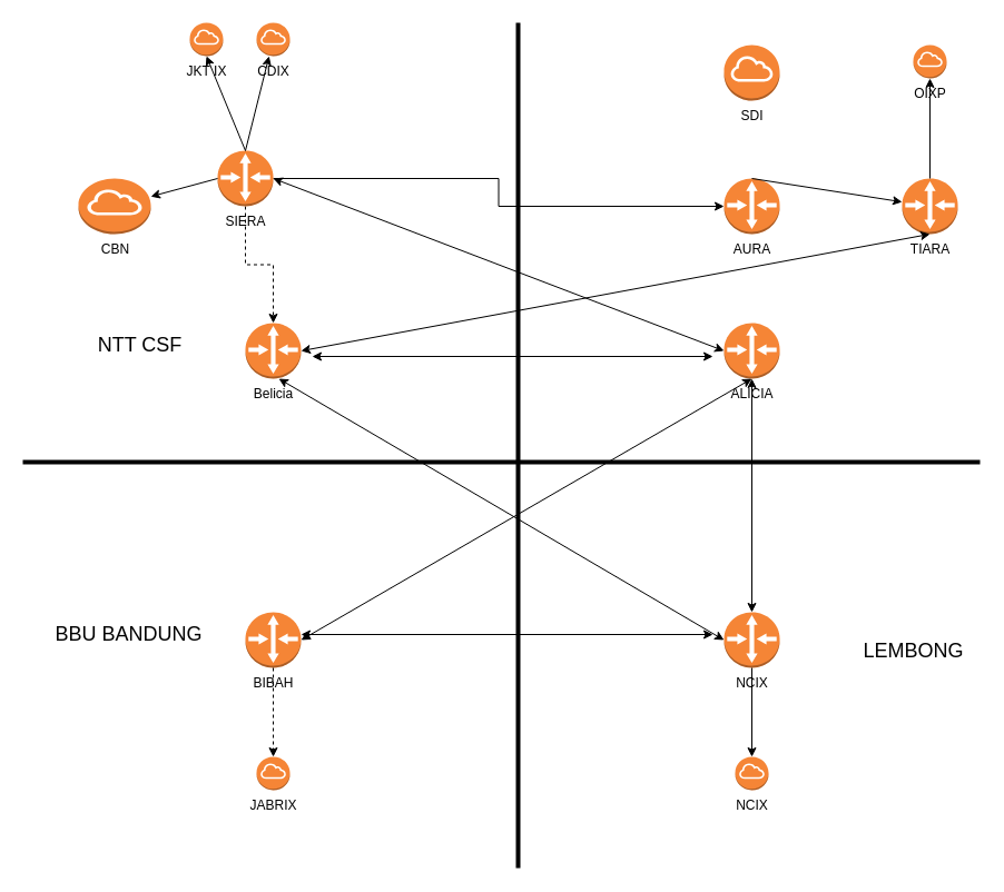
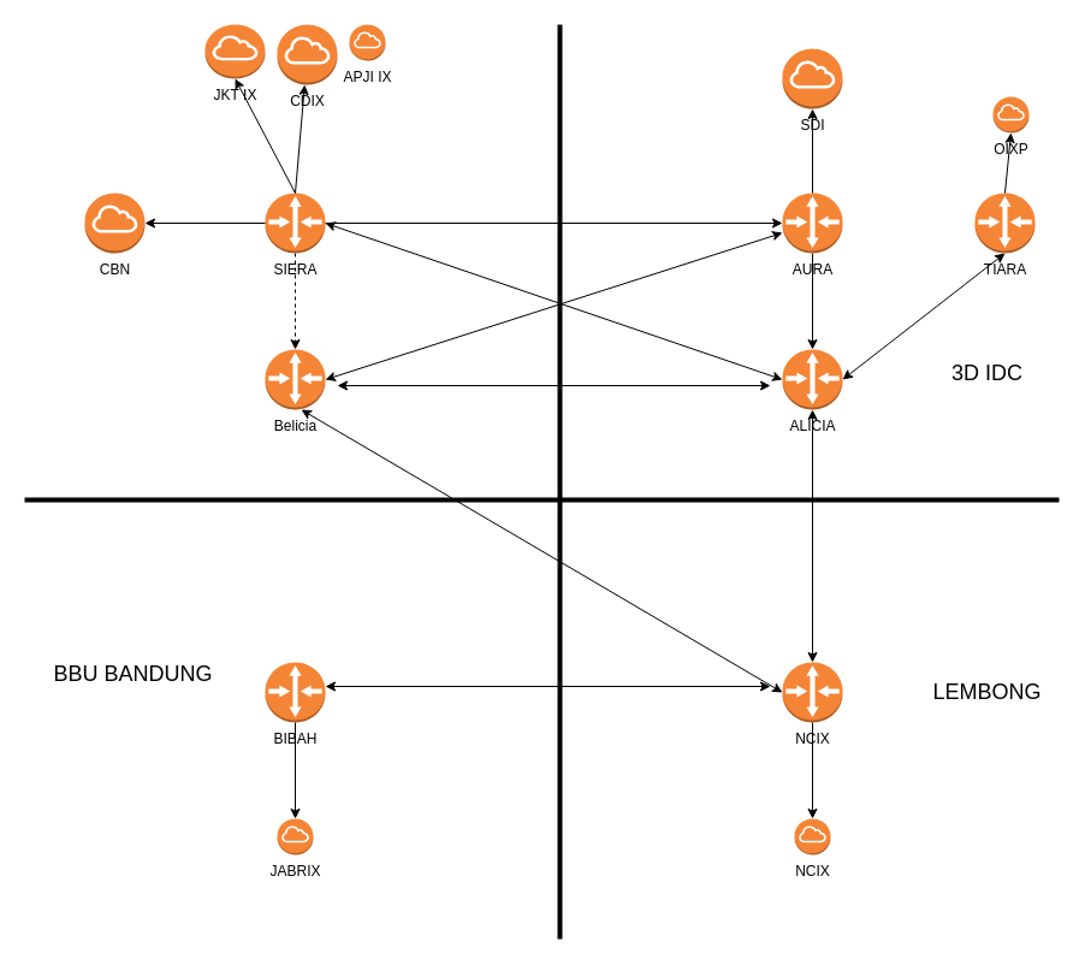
  <mxCell id="0" />
  <mxCell id="1" parent="0" />
  <mxCell id="2" value="" style="edgeStyle=orthogonalEdgeStyle;rounded=0;orthogonalLoop=1;jettySize=auto;html=1;dashed=1;" parent="1" source="4" target="6" edge="1"><mxGeometry relative="1" as="geometry" /></mxCell>
  <mxCell id="3" value="" style="edgeStyle=orthogonalEdgeStyle;rounded=0;orthogonalLoop=1;jettySize=auto;html=1;" parent="1" source="4" target="9" edge="1"><mxGeometry relative="1" as="geometry" /></mxCell>
- <mxCell id="4" value="SIERA" style="outlineConnect=0;dashed=0;verticalLabelPosition=bottom;verticalAlign=top;align=center;html=1;shape=mxgraph.aws3.router;fillColor=#F58536;gradientColor=none;" parent="1" vertex="1"><mxGeometry x="195" y="135" width="50" height="50" as="geometry" /></mxCell>
+ <mxCell id="4" value="SIERA" style="outlineConnect=0;dashed=0;verticalLabelPosition=bottom;verticalAlign=top;align=center;html=1;shape=mxgraph.aws3.router;fillColor=#F58536;gradientColor=none;" parent="1" vertex="1"><mxGeometry x="220" y="160" width="50" height="50" as="geometry" /></mxCell>
  <mxCell id="5" value="" style="line;strokeWidth=4;direction=south;html=1;perimeter=backbonePerimeter;points=[];outlineConnect=0;" parent="1" vertex="1"><mxGeometry x="460" y="20" width="10" height="760" as="geometry" /></mxCell>
  <mxCell id="6" value="Belicia" style="outlineConnect=0;dashed=0;verticalLabelPosition=bottom;verticalAlign=top;align=center;html=1;shape=mxgraph.aws3.router;fillColor=#F58536;gradientColor=none;" parent="1" vertex="1"><mxGeometry x="220" y="290" width="50" height="50" as="geometry" /></mxCell>
  <mxCell id="7" value="BIBAH" style="outlineConnect=0;dashed=0;verticalLabelPosition=bottom;verticalAlign=top;align=center;html=1;shape=mxgraph.aws3.router;fillColor=#F58536;gradientColor=none;" parent="1" vertex="1"><mxGeometry x="220" y="550" width="50" height="50" as="geometry" /></mxCell>
+ <mxCell id="8" value="" style="edgeStyle=orthogonalEdgeStyle;rounded=0;orthogonalLoop=1;jettySize=auto;html=1;" parent="1" source="9" target="10" edge="1"><mxGeometry relative="1" as="geometry" /></mxCell>
  <mxCell id="9" value="AURA" style="outlineConnect=0;dashed=0;verticalLabelPosition=bottom;verticalAlign=top;align=center;html=1;shape=mxgraph.aws3.router;fillColor=#F58536;gradientColor=none;" parent="1" vertex="1"><mxGeometry x="650" y="160" width="50" height="50" as="geometry" /></mxCell>
  <mxCell id="10" value="ALICIA" style="outlineConnect=0;dashed=0;verticalLabelPosition=bottom;verticalAlign=top;align=center;html=1;shape=mxgraph.aws3.router;fillColor=#F58536;gradientColor=none;" parent="1" vertex="1"><mxGeometry x="650" y="290" width="50" height="50" as="geometry" /></mxCell>
  <mxCell id="11" value="" style="line;strokeWidth=4;html=1;perimeter=backbonePerimeter;points=[];outlineConnect=0;" parent="1" vertex="1"><mxGeometry y="410" width="860" height="10" as="geometry" x="20" /></mxCell>
+ <mxCell id="12" value="" style="endArrow=classic;startArrow=classic;html=1;rounded=0;exitX=1;exitY=0.5;exitDx=0;exitDy=0;exitPerimeter=0;" parent="1" source="6" target="9" edge="1"><mxGeometry width="50" height="50" relative="1" as="geometry"><mxPoint x="370" y="330" as="sourcePoint" /><mxPoint x="420" y="280" as="targetPoint" /></mxGeometry></mxCell>
  <mxCell id="13" value="" style="endArrow=classic;startArrow=classic;html=1;rounded=0;exitX=1;exitY=0.5;exitDx=0;exitDy=0;exitPerimeter=0;entryX=0;entryY=0.5;entryDx=0;entryDy=0;entryPerimeter=0;" parent="1" source="4" target="10" edge="1"><mxGeometry width="50" height="50" relative="1" as="geometry"><mxPoint x="310" y="560" as="sourcePoint" /><mxPoint x="360" y="510" as="targetPoint" /></mxGeometry></mxCell>
  <mxCell id="14" value="" style="endArrow=classic;startArrow=classic;html=1;rounded=0;" parent="1" edge="1"><mxGeometry width="50" height="50" relative="1" as="geometry"><mxPoint x="280" y="320" as="sourcePoint" /><mxPoint x="640" y="320" as="targetPoint" /></mxGeometry></mxCell>
- <mxCell id="15" value="" style="endArrow=classic;startArrow=classic;html=1;rounded=0;exitX=1;exitY=0.5;exitDx=0;exitDy=0;exitPerimeter=0;entryX=0.5;entryY=1;entryDx=0;entryDy=0;entryPerimeter=0;" parent="1" source="7" target="10" edge="1"><mxGeometry width="50" height="50" relative="1" as="geometry"><mxPoint x="380" y="600" as="sourcePoint" /><mxPoint x="430" y="550" as="targetPoint" /></mxGeometry></mxCell>
  <mxCell id="16" value="NCIX" style="outlineConnect=0;dashed=0;verticalLabelPosition=bottom;verticalAlign=top;align=center;html=1;shape=mxgraph.aws3.router;fillColor=#F58536;gradientColor=none;" parent="1" vertex="1"><mxGeometry x="650" y="550" width="50" height="50" as="geometry" /></mxCell>
  <mxCell id="17" value="TIARA" style="outlineConnect=0;dashed=0;verticalLabelPosition=bottom;verticalAlign=top;align=center;html=1;shape=mxgraph.aws3.router;fillColor=#F58536;gradientColor=none;" parent="1" vertex="1"><mxGeometry x="810" y="160" width="50" height="50" as="geometry" /></mxCell>
  <mxCell id="18" value="" style="endArrow=classic;startArrow=classic;html=1;rounded=0;exitX=0.5;exitY=0;exitDx=0;exitDy=0;exitPerimeter=0;entryX=0.5;entryY=1;entryDx=0;entryDy=0;entryPerimeter=0;" parent="1" source="16" target="10" edge="1"><mxGeometry width="50" height="50" relative="1" as="geometry"><mxPoint x="580" y="540" as="sourcePoint" /><mxPoint x="630" y="490" as="targetPoint" /></mxGeometry></mxCell>
  <mxCell id="19" value="" style="endArrow=classic;startArrow=classic;html=1;rounded=0;entryX=0;entryY=0.5;entryDx=0;entryDy=0;entryPerimeter=0;" parent="1" target="16" edge="1"><mxGeometry width="50" height="50" relative="1" as="geometry"><mxPoint x="250" y="340" as="sourcePoint" /><mxPoint x="570" y="530" as="targetPoint" /></mxGeometry></mxCell>
  <mxCell id="20" value="" style="endArrow=classic;startArrow=classic;html=1;rounded=0;" parent="1" edge="1"><mxGeometry width="50" height="50" relative="1" as="geometry"><mxPoint x="270" y="570" as="sourcePoint" /><mxPoint x="640" y="570" as="targetPoint" /></mxGeometry></mxCell>
- <mxCell id="21" value="" style="endArrow=classic;startArrow=classic;html=1;rounded=0;exitX=1;exitY=0.5;exitDx=0;exitDy=0;exitPerimeter=0;entryX=0.5;entryY=1;entryDx=0;entryDy=0;entryPerimeter=0;" parent="1" source="6" target="17" edge="1"><mxGeometry width="50" height="50" relative="1" as="geometry"><mxPoint x="500" y="390" as="sourcePoint" /><mxPoint x="550" y="340" as="targetPoint" /></mxGeometry></mxCell>
- <mxCell id="23" value="CBN" style="outlineConnect=0;dashed=0;verticalLabelPosition=bottom;verticalAlign=top;align=center;html=1;shape=mxgraph.aws3.internet_gateway;fillColor=#F58536;gradientColor=none;" parent="1" vertex="1"><mxGeometry x="70" y="160" width="65" height="50" as="geometry" /></mxCell>
- <mxCell id="24" value="JKT IX" style="outlineConnect=0;dashed=0;verticalLabelPosition=bottom;verticalAlign=top;align=center;html=1;shape=mxgraph.aws3.internet_gateway;fillColor=#F58536;gradientColor=none;" parent="1" vertex="1"><mxGeometry x="170" y="20" width="30" height="30" as="geometry" /></mxCell>
- <mxCell id="25" value="CDIX" style="outlineConnect=0;dashed=0;verticalLabelPosition=bottom;verticalAlign=top;align=center;html=1;shape=mxgraph.aws3.internet_gateway;fillColor=#F58536;gradientColor=none;" parent="1" vertex="1"><mxGeometry x="230" y="20" width="30" height="30" as="geometry" /></mxCell>
+ <mxCell id="22" value="" style="endArrow=classic;startArrow=classic;html=1;rounded=0;exitX=1;exitY=0.5;exitDx=0;exitDy=0;exitPerimeter=0;entryX=0.5;entryY=1;entryDx=0;entryDy=0;entryPerimeter=0;" parent="1" source="10" target="17" edge="1"><mxGeometry width="50" height="50" relative="1" as="geometry"><mxPoint x="770" y="510" as="sourcePoint" /><mxPoint x="820" y="460" as="targetPoint" /></mxGeometry></mxCell>
+ <mxCell id="23" value="CBN" style="outlineConnect=0;dashed=0;verticalLabelPosition=bottom;verticalAlign=top;align=center;html=1;shape=mxgraph.aws3.internet_gateway;fillColor=#F58536;gradientColor=none;" parent="1" vertex="1"><mxGeometry x="70" y="160" width="50" height="50" as="geometry" /></mxCell>
+ <mxCell id="24" value="JKT IX" style="outlineConnect=0;dashed=0;verticalLabelPosition=bottom;verticalAlign=top;align=center;html=1;shape=mxgraph.aws3.internet_gateway;fillColor=#F58536;gradientColor=none;" parent="1" vertex="1"><mxGeometry x="170" y="20" width="50" height="45" as="geometry" /></mxCell>
+ <mxCell id="25" value="CDIX" style="outlineConnect=0;dashed=0;verticalLabelPosition=bottom;verticalAlign=top;align=center;html=1;shape=mxgraph.aws3.internet_gateway;fillColor=#F58536;gradientColor=none;" parent="1" vertex="1"><mxGeometry x="230" y="20" width="50" height="50" as="geometry" /></mxCell>
+ <mxCell id="26" value="APJI IX" style="outlineConnect=0;dashed=0;verticalLabelPosition=bottom;verticalAlign=top;align=center;html=1;shape=mxgraph.aws3.internet_gateway;fillColor=#F58536;gradientColor=none;" parent="1" vertex="1"><mxGeometry x="290" y="20" width="30" height="30" as="geometry" /></mxCell>
  <mxCell id="27" value="SDI" style="outlineConnect=0;dashed=0;verticalLabelPosition=bottom;verticalAlign=top;align=center;html=1;shape=mxgraph.aws3.internet_gateway;fillColor=#F58536;gradientColor=none;" parent="1" vertex="1"><mxGeometry x="650" y="40" width="50" height="50" as="geometry" /></mxCell>
- <mxCell id="28" value="OIXP" style="outlineConnect=0;dashed=0;verticalLabelPosition=bottom;verticalAlign=top;align=center;html=1;shape=mxgraph.aws3.internet_gateway;fillColor=#F58536;gradientColor=none;" parent="1" vertex="1"><mxGeometry x="820" y="40" width="30" height="30" as="geometry" /></mxCell>
+ <mxCell id="28" value="OIXP" style="outlineConnect=0;dashed=0;verticalLabelPosition=bottom;verticalAlign=top;align=center;html=1;shape=mxgraph.aws3.internet_gateway;fillColor=#F58536;gradientColor=none;" parent="1" vertex="1"><mxGeometry x="825" y="80" width="30" height="30" as="geometry" /></mxCell>
  <mxCell id="29" value="JABRIX" style="outlineConnect=0;dashed=0;verticalLabelPosition=bottom;verticalAlign=top;align=center;html=1;shape=mxgraph.aws3.internet_gateway;fillColor=#F58536;gradientColor=none;" parent="1" vertex="1"><mxGeometry x="230" y="680" width="30" height="30" as="geometry" /></mxCell>
  <mxCell id="30" value="NCIX" style="outlineConnect=0;dashed=0;verticalLabelPosition=bottom;verticalAlign=top;align=center;html=1;shape=mxgraph.aws3.internet_gateway;fillColor=#F58536;gradientColor=none;" parent="1" vertex="1"><mxGeometry x="660" y="680" width="30" height="30" as="geometry" /></mxCell>
  <mxCell id="31" value="" style="endArrow=classic;html=1;rounded=0;exitX=0;exitY=0.5;exitDx=0;exitDy=0;exitPerimeter=0;" parent="1" source="4" target="23" edge="1"><mxGeometry width="50" height="50" relative="1" as="geometry"><mxPoint x="390" y="410" as="sourcePoint" /><mxPoint x="440" y="360" as="targetPoint" /></mxGeometry></mxCell>
  <mxCell id="32" value="" style="endArrow=classic;html=1;rounded=0;exitX=0.5;exitY=0;exitDx=0;exitDy=0;exitPerimeter=0;entryX=0.5;entryY=1;entryDx=0;entryDy=0;entryPerimeter=0;" parent="1" source="4" target="24" edge="1"><mxGeometry width="50" height="50" relative="1" as="geometry"><mxPoint x="230" y="195" as="sourcePoint" /><mxPoint x="130" y="195" as="targetPoint" /></mxGeometry></mxCell>
  <mxCell id="33" value="" style="endArrow=classic;html=1;rounded=0;exitX=0.5;exitY=0;exitDx=0;exitDy=0;exitPerimeter=0;" parent="1" source="4" target="25" edge="1"><mxGeometry width="50" height="50" relative="1" as="geometry"><mxPoint x="240" y="205" as="sourcePoint" /><mxPoint x="140" y="205" as="targetPoint" /></mxGeometry></mxCell>
- <mxCell id="34" value="" style="endArrow=classic;html=1;rounded=0;exitX=0.5;exitY=0;exitDx=0;exitDy=0;exitPerimeter=0;" parent="1" source="9" target="17" edge="1"><mxGeometry width="50" height="50" relative="1" as="geometry"><mxPoint x="260" y="225" as="sourcePoint" /><mxPoint x="160" y="225" as="targetPoint" /></mxGeometry></mxCell>
+ <mxCell id="34" value="" style="endArrow=classic;html=1;rounded=0;exitX=0.5;exitY=0;exitDx=0;exitDy=0;exitPerimeter=0;entryX=0.5;entryY=1;entryDx=0;entryDy=0;entryPerimeter=0;" parent="1" source="9" target="27" edge="1"><mxGeometry width="50" height="50" relative="1" as="geometry"><mxPoint x="260" y="225" as="sourcePoint" /><mxPoint x="160" y="225" as="targetPoint" /></mxGeometry></mxCell>
  <mxCell id="35" value="" style="endArrow=classic;html=1;rounded=0;exitX=0.5;exitY=0;exitDx=0;exitDy=0;exitPerimeter=0;entryX=0.5;entryY=1;entryDx=0;entryDy=0;entryPerimeter=0;" parent="1" source="17" target="28" edge="1"><mxGeometry width="50" height="50" relative="1" as="geometry"><mxPoint x="270" y="235" as="sourcePoint" /><mxPoint x="170" y="235" as="targetPoint" /></mxGeometry></mxCell>
- <mxCell id="36" value="" style="endArrow=classic;html=1;rounded=0;exitX=0.5;exitY=1;exitDx=0;exitDy=0;exitPerimeter=0;entryX=0.5;entryY=0;entryDx=0;entryDy=0;entryPerimeter=0;dashed=1;" parent="1" source="7" target="29" edge="1"><mxGeometry width="50" height="50" relative="1" as="geometry"><mxPoint x="280" y="245" as="sourcePoint" /><mxPoint x="180" y="245" as="targetPoint" /></mxGeometry></mxCell>
+ <mxCell id="36" value="" style="endArrow=classic;html=1;rounded=0;exitX=0.5;exitY=1;exitDx=0;exitDy=0;exitPerimeter=0;entryX=0.5;entryY=0;entryDx=0;entryDy=0;entryPerimeter=0;" parent="1" source="7" target="29" edge="1"><mxGeometry width="50" height="50" relative="1" as="geometry"><mxPoint x="280" y="245" as="sourcePoint" /><mxPoint x="180" y="245" as="targetPoint" /></mxGeometry></mxCell>
  <mxCell id="37" value="" style="endArrow=classic;html=1;rounded=0;" parent="1" source="16" target="30" edge="1"><mxGeometry width="50" height="50" relative="1" as="geometry"><mxPoint x="290" y="255" as="sourcePoint" /><mxPoint x="190" y="255" as="targetPoint" /></mxGeometry></mxCell>
- <mxCell id="38" value="&lt;font style=&quot;font-size: 18px;&quot;&gt;NTT CSF&lt;/font&gt;" style="text;html=1;align=center;verticalAlign=middle;resizable=0;points=[];autosize=1;strokeColor=none;fillColor=none;" parent="1" vertex="1"><mxGeometry x="75" y="290" width="100" height="40" as="geometry" /></mxCell>
- <mxCell id="40" value="&lt;font style=&quot;font-size: 18px;&quot;&gt;LEMBONG&lt;/font&gt;" style="text;html=1;align=center;verticalAlign=middle;resizable=0;points=[];autosize=1;strokeColor=none;fillColor=none;" parent="1" vertex="1"><mxGeometry x="765" y="565" width="110" height="40" as="geometry" /></mxCell>
- <mxCell id="41" value="&lt;font style=&quot;font-size: 18px;&quot;&gt;BBU BANDUNG&lt;/font&gt;" style="text;html=1;align=center;verticalAlign=middle;resizable=0;points=[];autosize=1;strokeColor=none;fillColor=none;" parent="1" vertex="1"><mxGeometry x="35" y="550" width="160" height="40" as="geometry" /></mxCell>
+ <mxCell id="39" value="&lt;font style=&quot;font-size: 18px;&quot;&gt;3D IDC&lt;/font&gt;" style="text;html=1;align=center;verticalAlign=middle;resizable=0;points=[];autosize=1;strokeColor=none;fillColor=none;" parent="1" vertex="1"><mxGeometry x="780" y="290" width="80" height="40" as="geometry" /></mxCell>
+ <mxCell id="40" value="&lt;font style=&quot;font-size: 18px;&quot;&gt;LEMBONG&lt;/font&gt;" style="text;html=1;align=center;verticalAlign=middle;resizable=0;points=[];autosize=1;strokeColor=none;fillColor=none;" parent="1" vertex="1"><mxGeometry x="765" y="555" width="110" height="40" as="geometry" /></mxCell>
+ <mxCell id="41" value="&lt;font style=&quot;font-size: 18px;&quot;&gt;BBU BANDUNG&lt;/font&gt;" style="text;html=1;align=center;verticalAlign=middle;resizable=0;points=[];autosize=1;strokeColor=none;fillColor=none;" parent="1" vertex="1"><mxGeometry x="30" y="540" width="160" height="40" as="geometry" /></mxCell>
